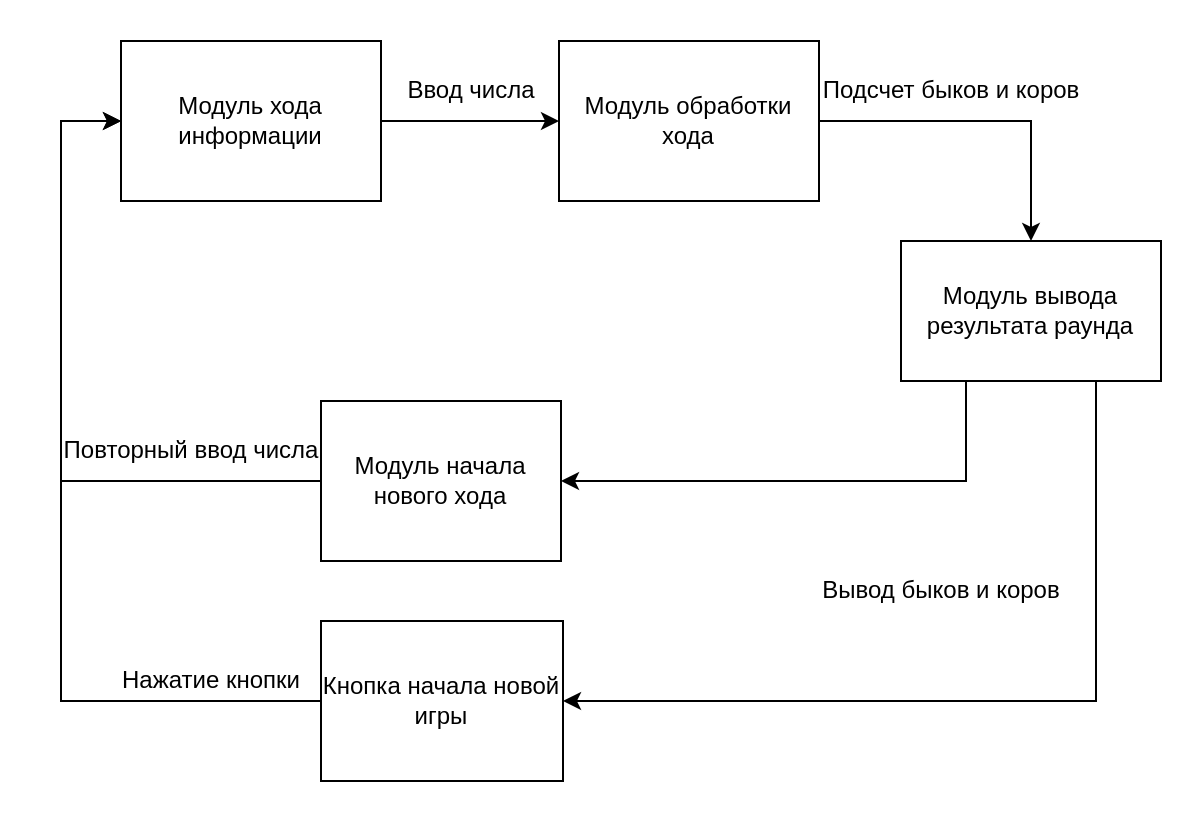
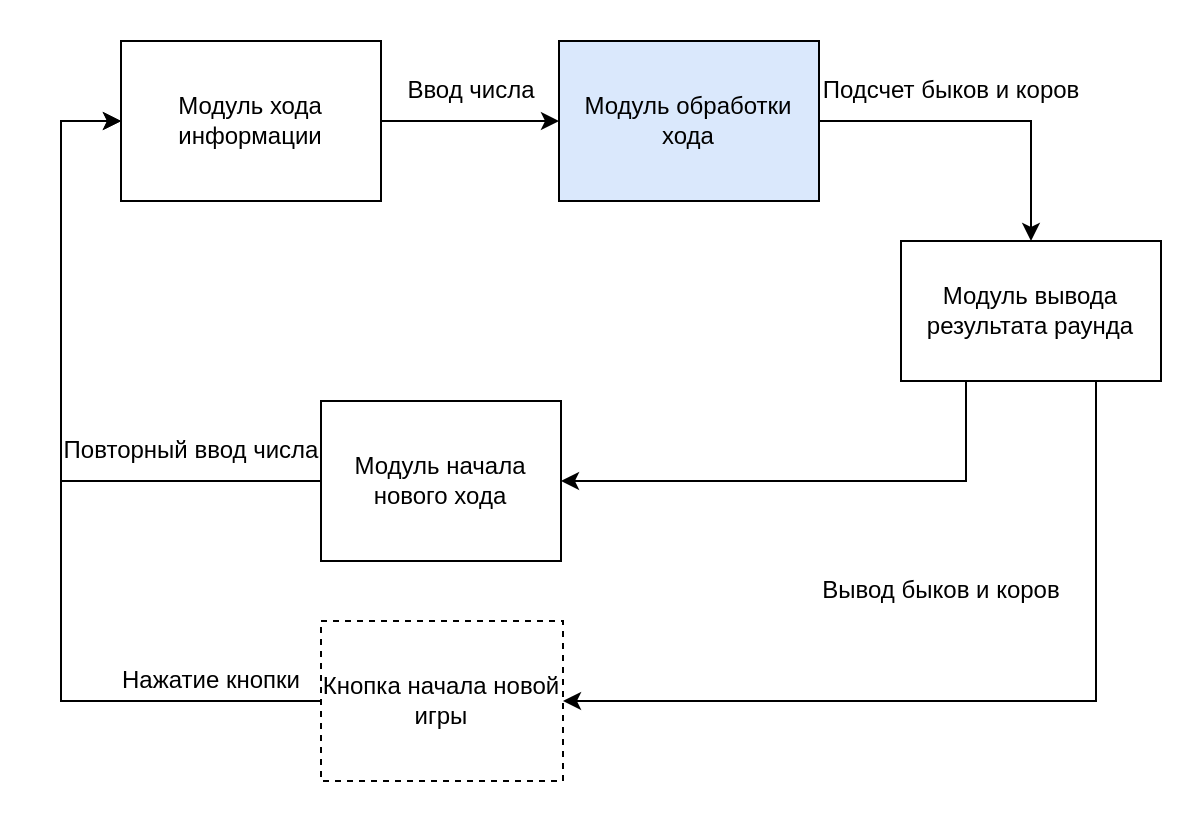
  <mxCell id="0" />
  <mxCell id="1" parent="0" />
  <mxCell id="2" style="edgeStyle=orthogonalEdgeStyle;rounded=0;orthogonalLoop=1;jettySize=auto;html=1;exitX=1;exitY=0.5;exitDx=0;exitDy=0;" edge="1" parent="1" source="3" target="6"><mxGeometry relative="1" as="geometry" /></mxCell>
- <mxCell id="3" value="Модуль обработки хода" style="rounded=0;whiteSpace=wrap;html=1;" vertex="1" parent="1"><mxGeometry x="279" y="20" width="130" height="80" as="geometry" /></mxCell>
+ <mxCell id="3" value="Модуль обработки хода" style="rounded=0;whiteSpace=wrap;html=1;fillColor=#dae8fc;" vertex="1" parent="1"><mxGeometry x="279" y="20" width="130" height="80" as="geometry" /></mxCell>
  <mxCell id="4" style="edgeStyle=orthogonalEdgeStyle;rounded=0;orthogonalLoop=1;jettySize=auto;html=1;exitX=0.75;exitY=1;exitDx=0;exitDy=0;entryX=1;entryY=0.5;entryDx=0;entryDy=0;" edge="1" parent="1" source="6" target="14"><mxGeometry relative="1" as="geometry" /></mxCell>
  <mxCell id="5" style="edgeStyle=orthogonalEdgeStyle;rounded=0;orthogonalLoop=1;jettySize=auto;html=1;exitX=0.25;exitY=1;exitDx=0;exitDy=0;entryX=1;entryY=0.5;entryDx=0;entryDy=0;" edge="1" parent="1" source="6" target="12"><mxGeometry relative="1" as="geometry" /></mxCell>
  <mxCell id="6" value="Модуль вывода результата раунда" style="rounded=0;whiteSpace=wrap;html=1;" vertex="1" parent="1"><mxGeometry x="450" y="120" width="130" height="70" as="geometry" /></mxCell>
  <mxCell id="7" value="Вывод быков и коров" style="text;html=1;align=center;verticalAlign=middle;resizable=0;points=[];autosize=1;strokeColor=none;fillColor=none;" vertex="1" parent="1"><mxGeometry x="400" y="280" width="140" height="30" as="geometry" /></mxCell>
  <mxCell id="8" style="edgeStyle=orthogonalEdgeStyle;rounded=0;orthogonalLoop=1;jettySize=auto;html=1;exitX=1;exitY=0.5;exitDx=0;exitDy=0;entryX=0;entryY=0.5;entryDx=0;entryDy=0;" edge="1" parent="1" source="9" target="3"><mxGeometry relative="1" as="geometry" /></mxCell>
  <mxCell id="9" value="Модуль хода информации" style="rounded=0;whiteSpace=wrap;html=1;" vertex="1" parent="1"><mxGeometry x="60" y="20" width="130" height="80" as="geometry" /></mxCell>
  <mxCell id="10" value="Ввод числа" style="text;html=1;align=center;verticalAlign=middle;resizable=0;points=[];autosize=1;strokeColor=none;fillColor=none;" vertex="1" parent="1"><mxGeometry x="190" y="30" width="90" height="30" as="geometry" /></mxCell>
  <mxCell id="11" style="edgeStyle=orthogonalEdgeStyle;rounded=0;orthogonalLoop=1;jettySize=auto;html=1;exitX=0;exitY=0.5;exitDx=0;exitDy=0;entryX=0;entryY=0.5;entryDx=0;entryDy=0;" edge="1" parent="1" source="12" target="9"><mxGeometry relative="1" as="geometry"><Array as="points"><mxPoint x="30" y="240" /><mxPoint x="30" y="60" /></Array></mxGeometry></mxCell>
  <mxCell id="12" value="Модуль начала нового хода" style="rounded=0;whiteSpace=wrap;html=1;" vertex="1" parent="1"><mxGeometry x="160" y="200" width="120" height="80" as="geometry" /></mxCell>
  <mxCell id="13" style="edgeStyle=orthogonalEdgeStyle;rounded=0;orthogonalLoop=1;jettySize=auto;html=1;exitX=0;exitY=0.5;exitDx=0;exitDy=0;entryX=0;entryY=0.5;entryDx=0;entryDy=0;" edge="1" parent="1" source="14" target="9"><mxGeometry relative="1" as="geometry"><Array as="points"><mxPoint x="30" y="350" /><mxPoint x="30" y="60" /></Array></mxGeometry></mxCell>
- <mxCell id="14" value="Кнопка начала новой игры" style="rounded=0;whiteSpace=wrap;html=1;" vertex="1" parent="1"><mxGeometry x="160" y="310" width="121" height="80" as="geometry" /></mxCell>
+ <mxCell id="14" value="Кнопка начала новой игры" style="rounded=0;whiteSpace=wrap;html=1;dashed=1;" vertex="1" parent="1"><mxGeometry x="160" y="310" width="121" height="80" as="geometry" /></mxCell>
  <mxCell id="15" value="Нажатие кнопки" style="text;html=1;align=center;verticalAlign=middle;resizable=0;points=[];autosize=1;strokeColor=none;fillColor=none;" vertex="1" parent="1"><mxGeometry x="50" y="325" width="110" height="30" as="geometry" /></mxCell>
  <mxCell id="16" value="Повторный ввод числа" style="text;html=1;align=center;verticalAlign=middle;resizable=0;points=[];autosize=1;strokeColor=none;fillColor=none;" vertex="1" parent="1"><mxGeometry x="20" y="210" width="150" height="30" as="geometry" /></mxCell>
  <mxCell id="17" value="Подсчет быков и коров" style="text;html=1;align=center;verticalAlign=middle;resizable=0;points=[];autosize=1;strokeColor=none;fillColor=none;" vertex="1" parent="1"><mxGeometry x="400" y="30" width="150" height="30" as="geometry" /></mxCell>
